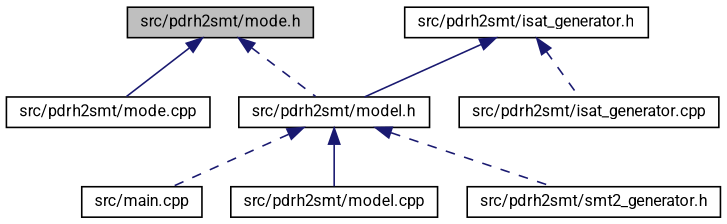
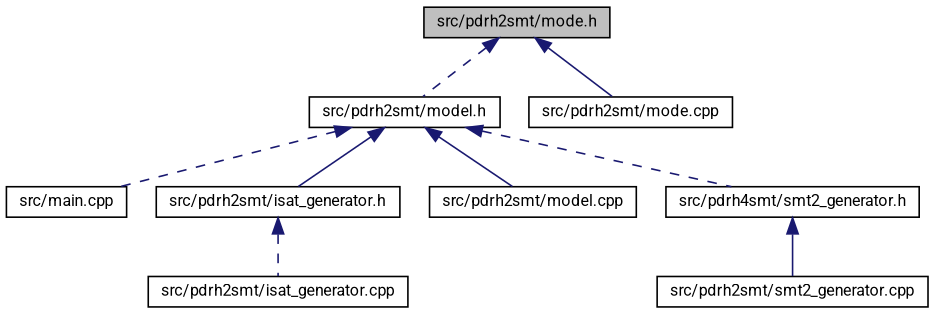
  digraph {
    fontname=Roboto
    node [color=black fillcolor=white fontname=Roboto fontsize=10 shape=record style=filled]
    edge [color=midnightblue dir=back fontname=Roboto fontsize=10 labelfontname=Helvetica labelfontsize=10 style=dashed]
    n1 [fillcolor=grey75 fontcolor=black height=0.2 label="src/pdrh2smt/mode.h" width=0.4]
    n2 [height=0.2 label="src/pdrh2smt/model.h" width=0.4]
    n3 [height=0.2 label="src/pdrh2smt/mode.cpp" width=0.4]
    n4 [height=0.2 label="src/main.cpp" width=0.4]
    n5 [height=0.2 label="src/pdrh2smt/isat_generator.h" width=0.4]
    n6 [height=0.2 label="src/pdrh2smt/model.cpp" width=0.4]
-   n7 [height=0.2 label="src/pdrh2smt/smt2_generator.h" width=0.4]
+   n7 [height=0.2 label="src/pdrh4smt/smt2_generator.h" width=0.4]
    n8 [height=0.2 label="src/pdrh2smt/isat_generator.cpp" width=0.4]
+   n9 [height=0.2 label="src/pdrh2smt/smt2_generator.cpp" width=0.4]
    n1 -> n2
    n1 -> n3 [style=solid]
    n2 -> n4
-   n5 -> n2 [style=solid]
+   n2 -> n5 [style=solid]
    n2 -> n6 [style=solid]
    n2 -> n7
    n5 -> n8
+   n7 -> n9 [style=solid]
  }
